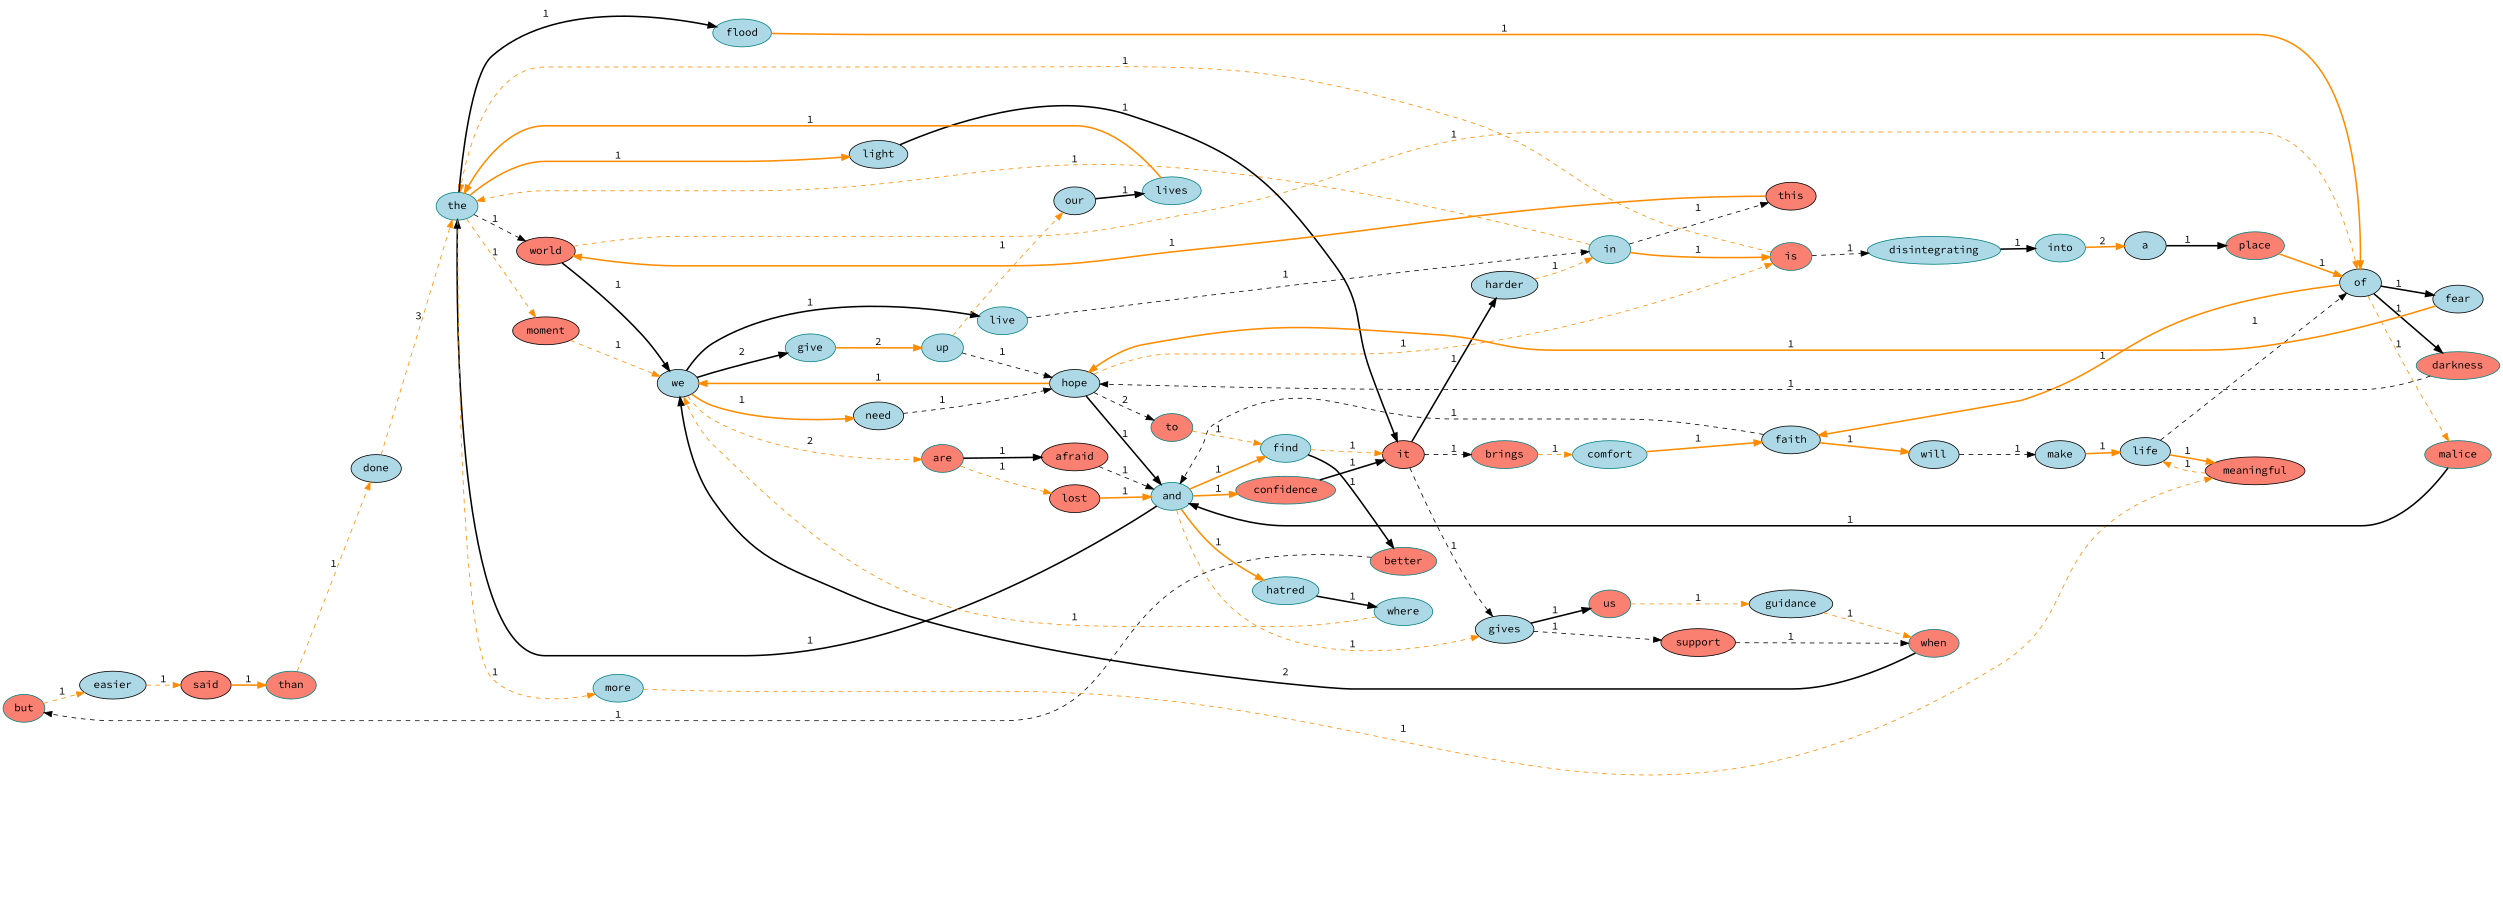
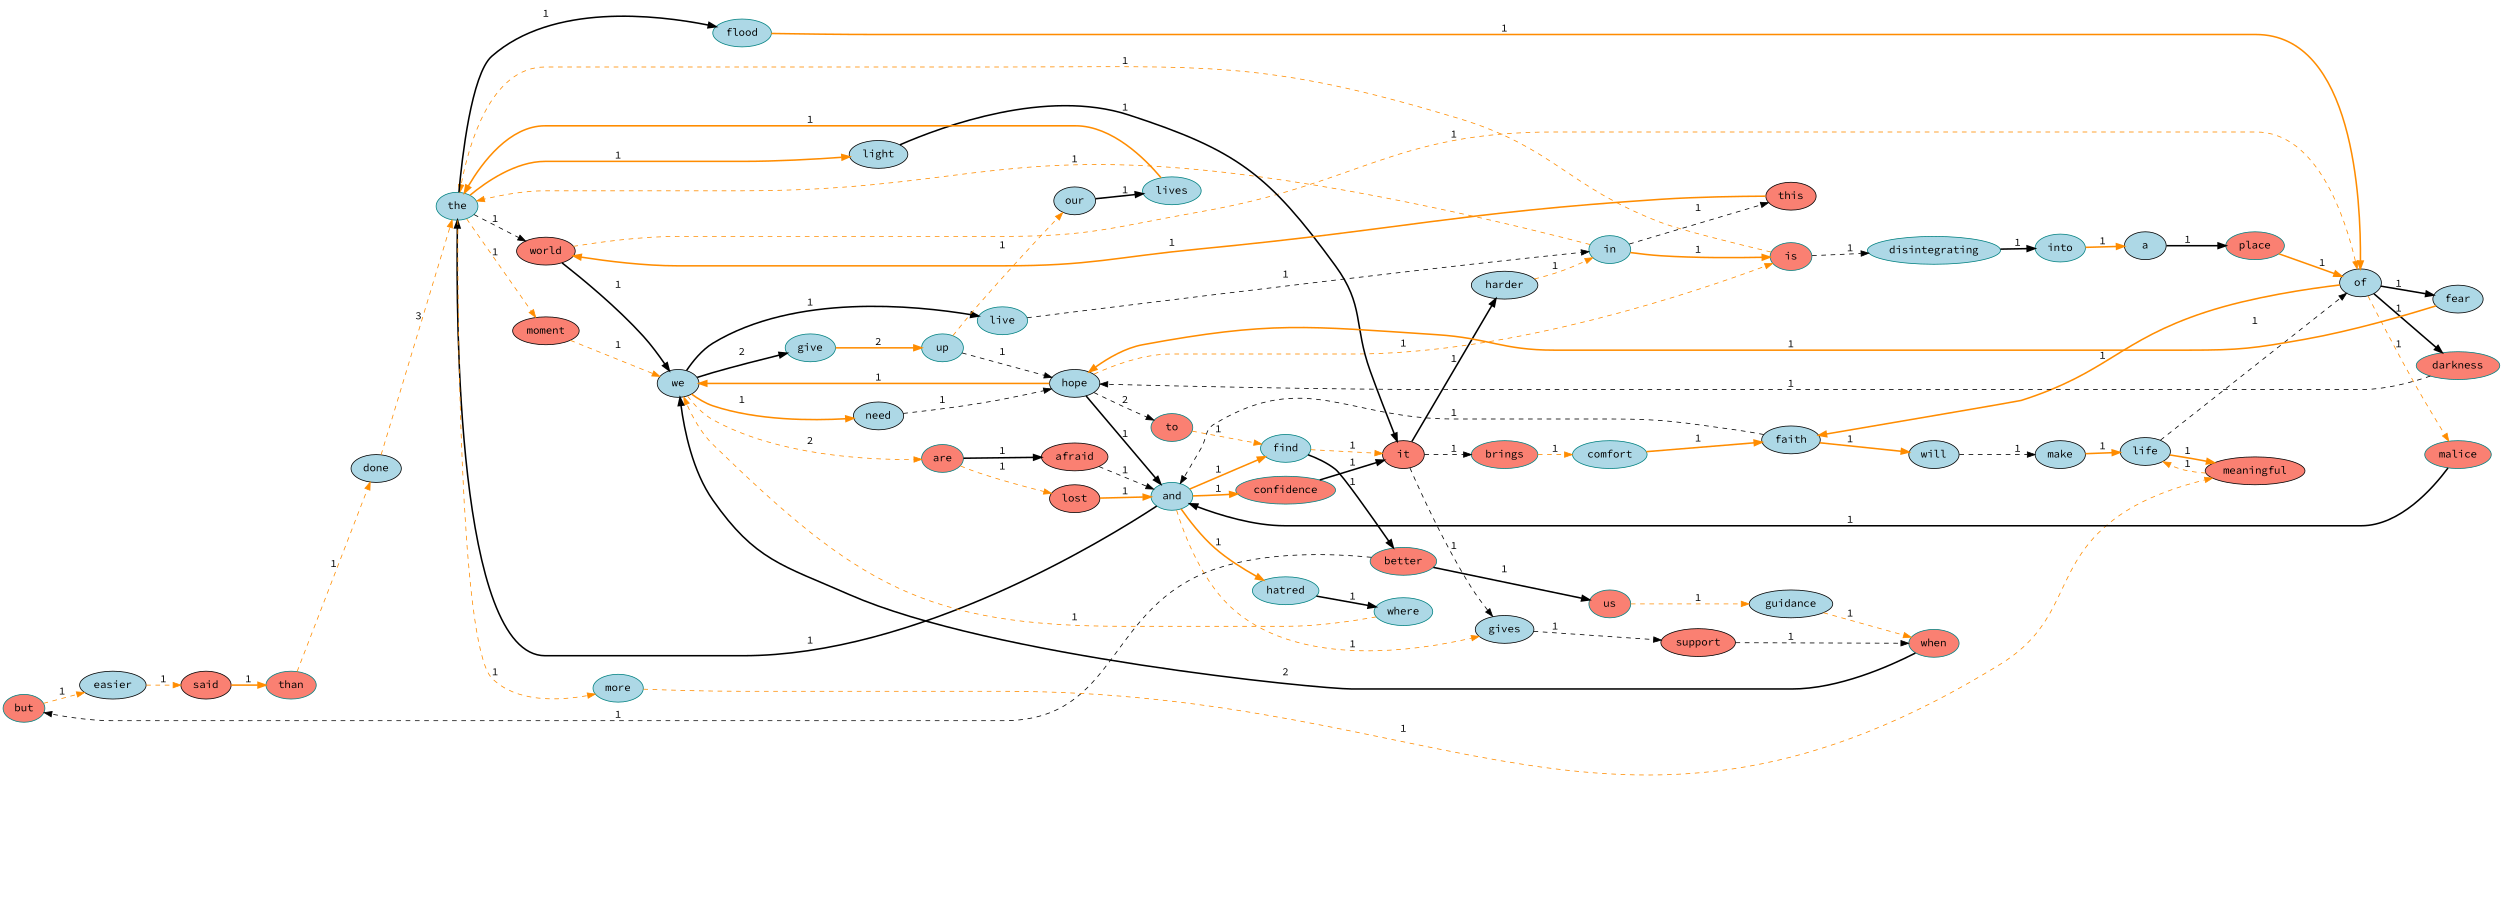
  digraph {
    fontname="Source Code Pro"
    rankdir=LR
    node [color=teal fillcolor=lightblue fontname="Source Code Pro" style=filled]
    edge [color=darkorange fontname="Source Code Pro" style=dashed]
    but [fillcolor=salmon]
    easier [color=black]
    said [color=black fillcolor=salmon]
    than [fillcolor=salmon]
    hope [color=black]
    and
    is [fillcolor=salmon]
    to [fillcolor=salmon]
    we [color=black]
    hatred
    find
    the
    gives [color=black]
    confidence [fillcolor=salmon]
    disintegrating
    give
    need [color=black]
    are [fillcolor=salmon]
    live
    where
    better [fillcolor=salmon]
    it [color=black fillcolor=salmon]
    world [color=black fillcolor=salmon]
    flood
    light [color=black]
    moment [color=black fillcolor=salmon]
    more
    us [fillcolor=salmon]
    support [color=black fillcolor=salmon]
    into
    up
    lost [color=black fillcolor=salmon]
    afraid [color=black fillcolor=salmon]
    in
    when [fillcolor=salmon]
    meaningful [color=black fillcolor=salmon]
    life [color=black]
    of [color=black]
    faith [color=black]
    darkness [fillcolor=salmon]
    fear [color=black]
    malice [fillcolor=salmon]
    brings [fillcolor=salmon]
    comfort
    will [color=black]
    harder [color=black]
    done [color=black]
    our [color=black]
    lives
    guidance [color=black]
    this [color=black fillcolor=salmon]
    a [color=black]
    make [color=black]
    place [fillcolor=salmon]
    but -> easier [label=1]
    easier -> said [label=1]
    said -> than [label=1 style=bold]
    than -> done [label=1]
    hope -> and [color=black label=1 style=bold]
    hope -> is [label=1]
    hope -> to [color=black label=2]
    hope -> we [label=1 style=bold]
    and -> hatred [label=1 style=bold]
    and -> find [label=1 style=bold]
    and -> the [color=black label=1 style=bold]
    and -> gives [label=1]
    and -> confidence [label=1 style=bold]
    is -> the [label=1]
    is -> disintegrating [color=black label=1]
    to -> find [label=1]
    we -> give [color=black label=2 style=bold]
    we -> need [label=1 style=bold]
    we -> are [label=2]
    we -> live [color=black label=1 style=bold]
    hatred -> where [color=black label=1 style=bold]
    find -> better [color=black label=1 style=bold]
    find -> it [label=1]
    the -> world [color=black label=1]
    the -> flood [color=black label=1 style=bold]
    the -> light [label=1 style=bold]
    the -> moment [label=1]
    the -> more [label=1]
-   gives -> us [color=black label=1 style=bold]
+   better -> us [color=black label=1 style=bold]
    gives -> support [color=black label=1]
    confidence -> it [color=black label=1 style=bold]
    disintegrating -> into [color=black label=1 style=bold]
    give -> up [label=2 style=bold]
    need -> hope [color=black label=1]
    are -> lost [label=1]
    are -> afraid [color=black label=1 style=bold]
    live -> in [color=black label=1]
    where -> we [label=1]
    better -> but [color=black label=1]
    it -> gives [color=black label=1]
    it -> brings [color=black label=1]
    it -> harder [color=black label=1 style=bold]
    world -> we [color=black label=1 style=bold]
    world -> of [label=1]
    flood -> of [label=1 style=bold]
    light -> it [color=black label=1 style=bold]
    moment -> we [label=1]
    more -> meaningful [label=1]
    us -> guidance [label=1]
    support -> when [color=black label=1]
-   into -> a [label=2 style=bold]
+   into -> a [label=1 style=bold]
    up -> hope [color=black label=1]
    up -> our [label=1]
    lost -> and [label=1 style=bold]
    afraid -> and [color=black label=1]
    in -> is [label=1 style=bold]
    in -> the [label=1]
    in -> this [color=black label=1]
    when -> we [color=black label=2 style=bold]
    meaningful -> life [label=1]
    life -> meaningful [label=1 style=bold]
    life -> of [color=black label=1]
    of -> faith [label=1 style=bold]
    of -> darkness [color=black label=1 style=bold]
    of -> fear [color=black label=1 style=bold]
    of -> malice [label=1]
    faith -> and [color=black label=1]
    faith -> will [label=1 style=bold]
    darkness -> hope [color=black label=1]
    fear -> hope [label=1 style=bold]
    malice -> and [color=black label=1 style=bold]
    brings -> comfort [label=1]
    comfort -> faith [label=1 style=bold]
    will -> make [color=black label=1]
    harder -> in [label=1]
    done -> the [label=3]
    our -> lives [color=black label=1 style=bold]
    lives -> the [label=1 style=bold]
    guidance -> when [label=1]
    this -> world [label=1 style=bold]
    a -> place [color=black label=1 style=bold]
    make -> life [label=1 style=bold]
    place -> of [label=1 style=bold]
  }
